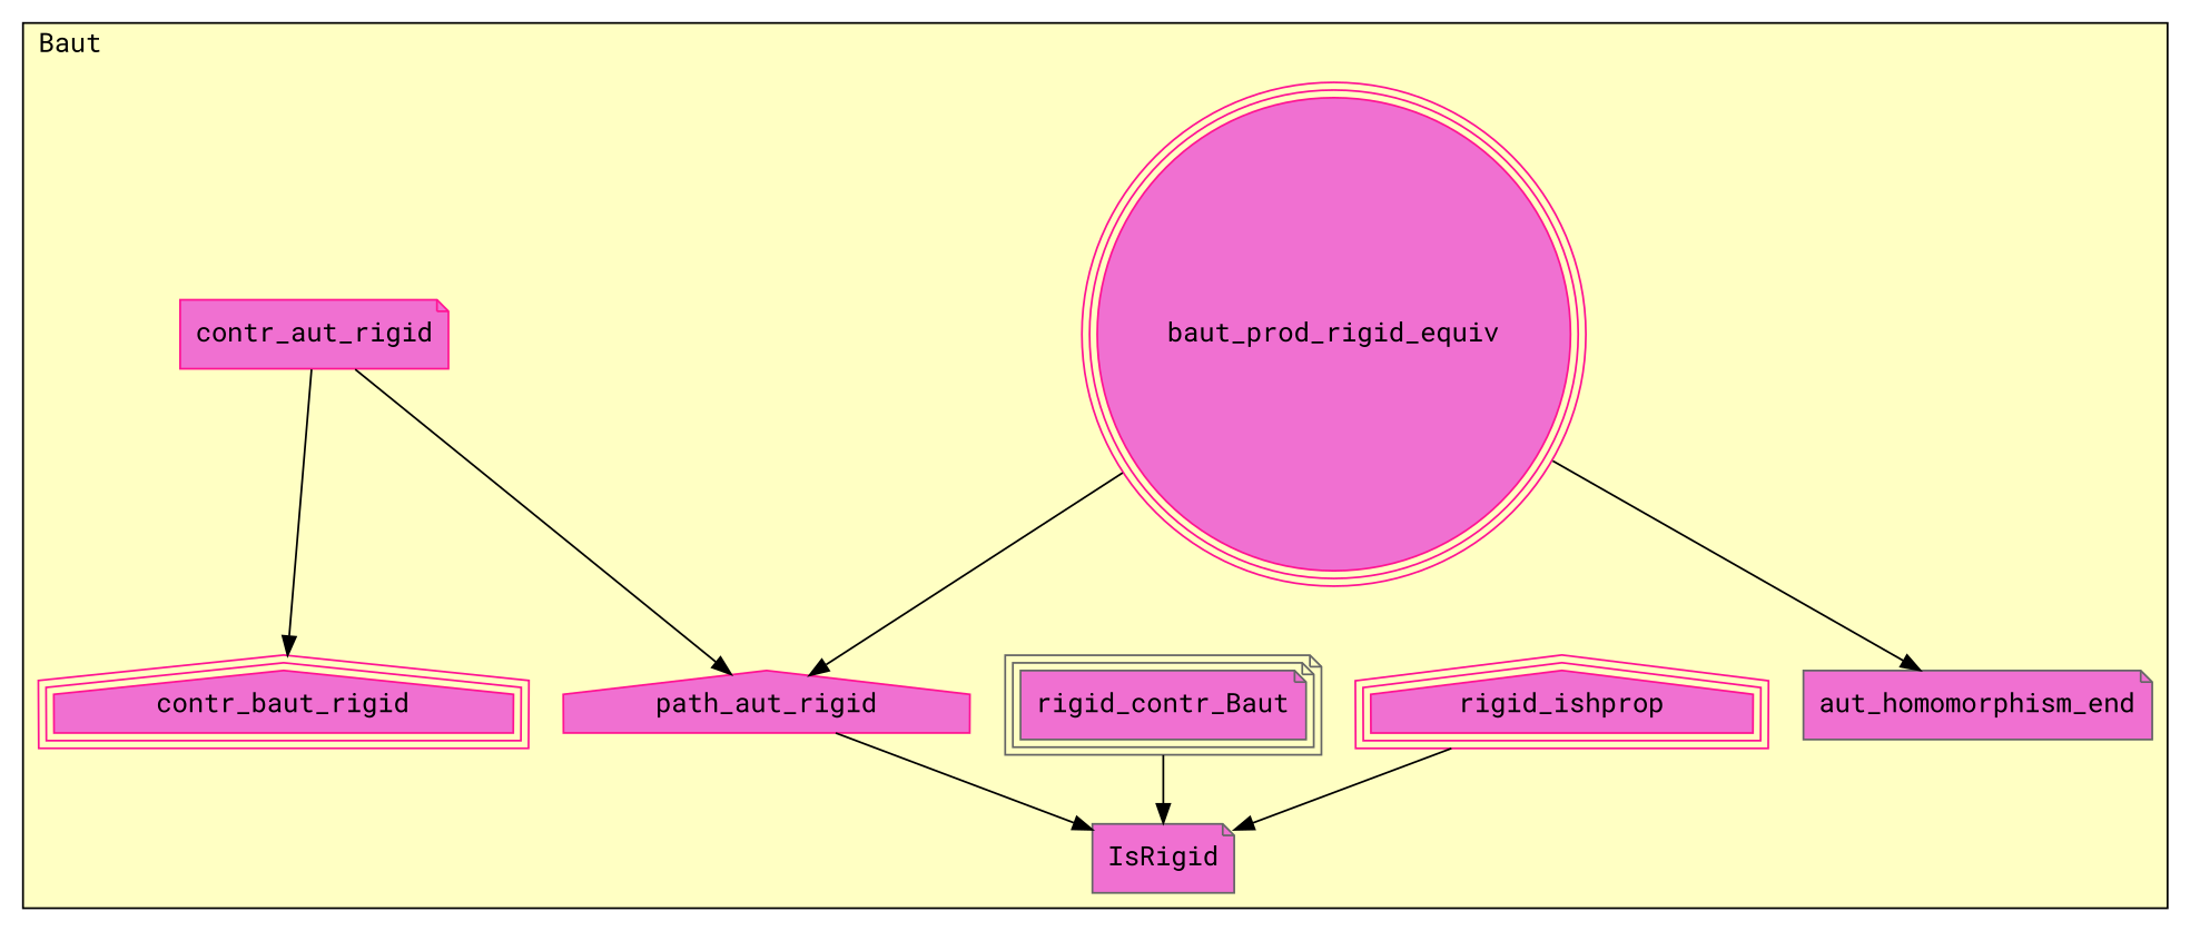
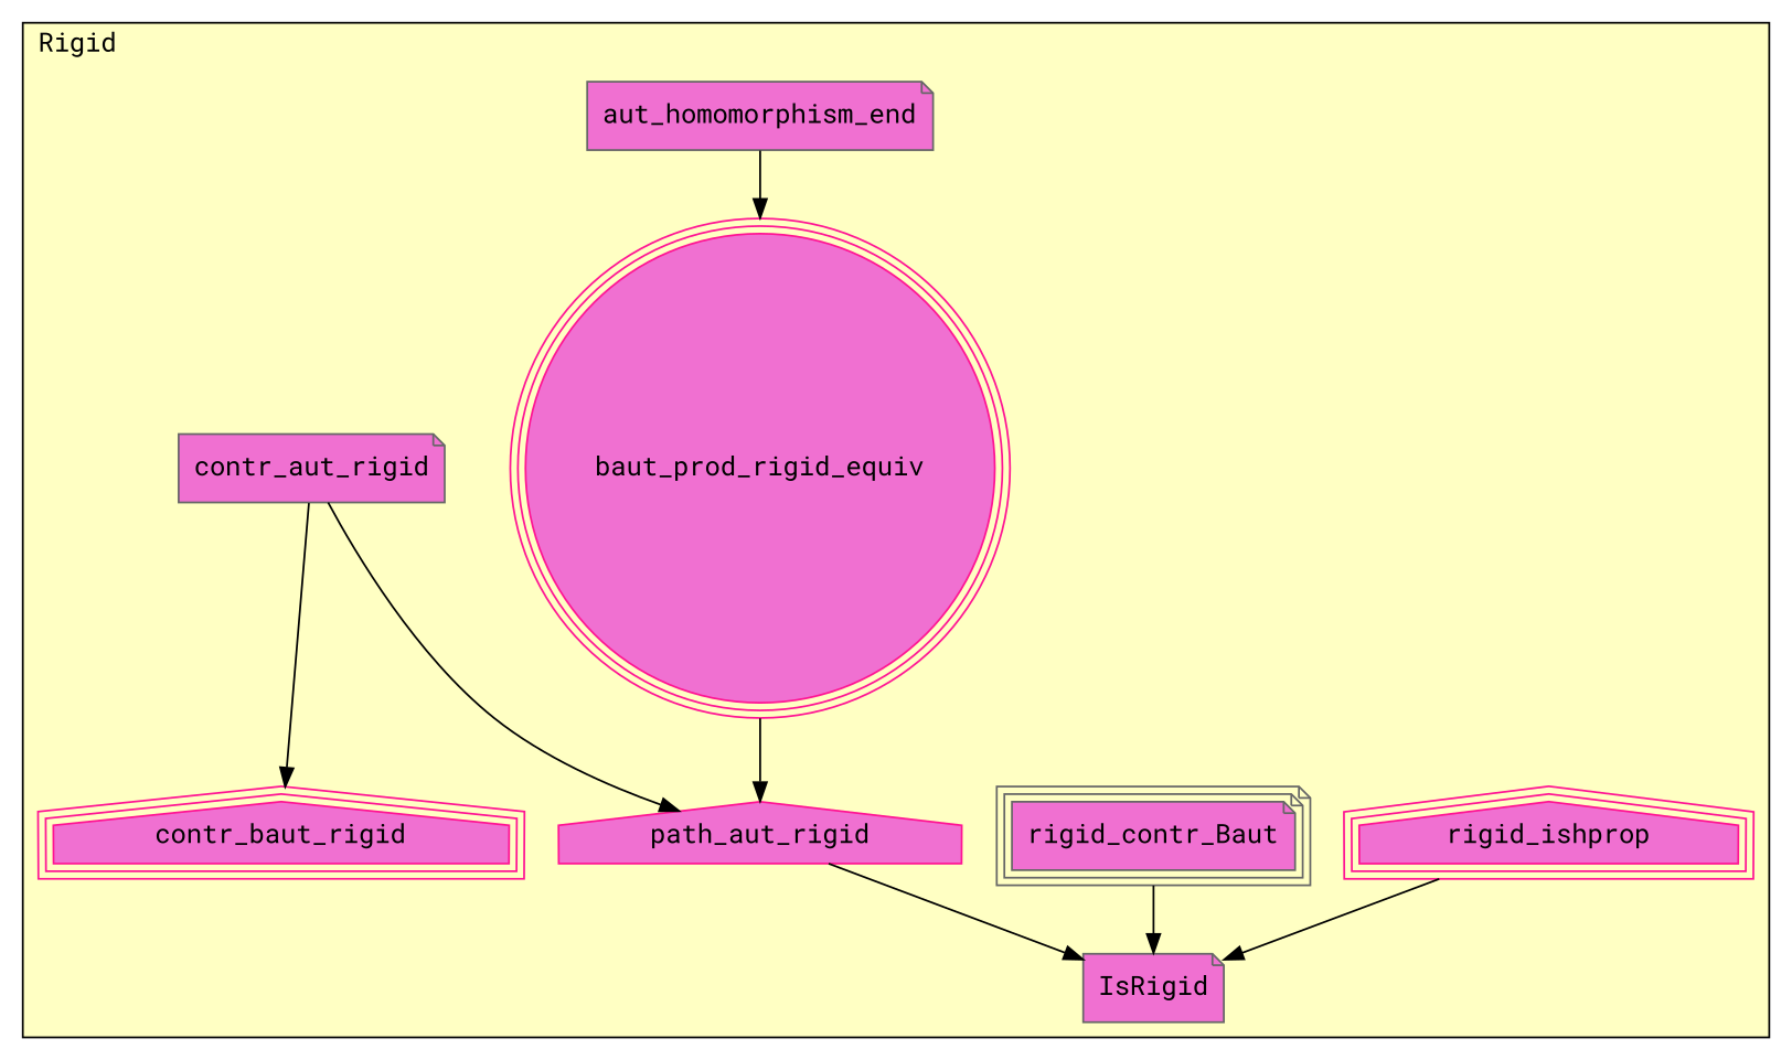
  digraph {
    fontname="Roboto Mono"
    node [color=deeppink fillcolor="#F070D1" fontname="Roboto Mono" shape=note style=filled]
    edge [fontname="Roboto Mono"]
    n1 [label=baut_prod_rigid_equiv peripheries=3 shape=circle]
    n2 [color=gray40 label=aut_homomorphism_end]
    n3 [label=rigid_ishprop peripheries=3 shape=house]
    n4 [color=gray40 label=rigid_contr_Baut peripheries=3]
    n5 [label=contr_baut_rigid peripheries=3 shape=house]
-   n6 [label=contr_aut_rigid]
+   n6 [color=gray40 label=contr_aut_rigid]
    n7 [label=path_aut_rigid shape=house]
    n8 [color=gray40 label=IsRigid]
    subgraph cluster_1 {
      fillcolor="#FFFFC3"
-     label=Baut
+     label=Rigid
      labeljust=l
      style=filled
      n1
      n2
      n3
      n4
      n5
      n6
      n7
      n8
    }
-   n1 -> n2
+   n2 -> n1
    n1 -> n7
    n3 -> n8
    n4 -> n8
    n6 -> n5
    n6 -> n7
    n7 -> n8
  }
